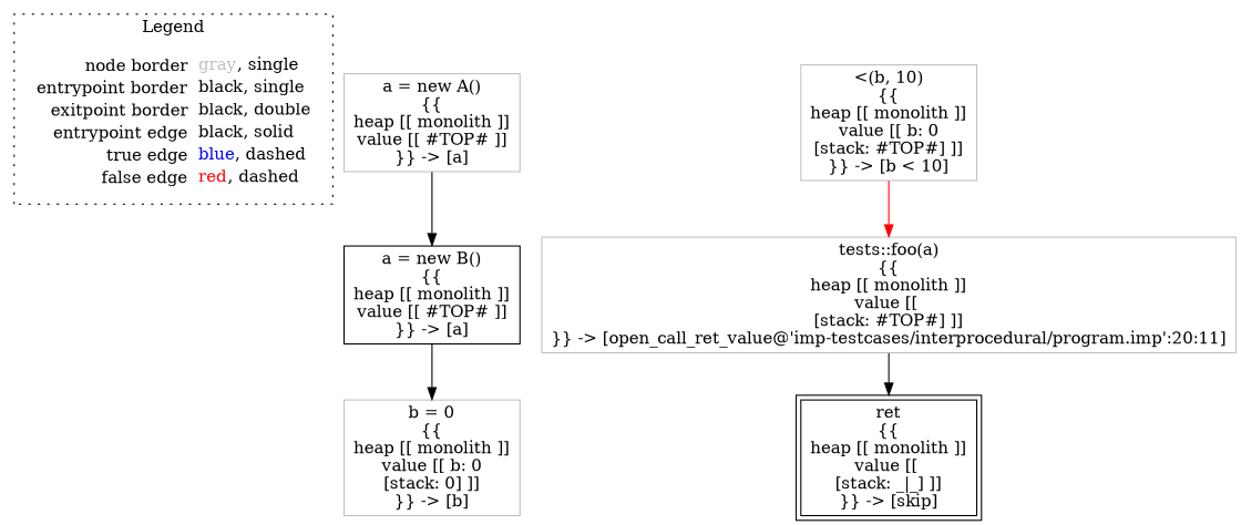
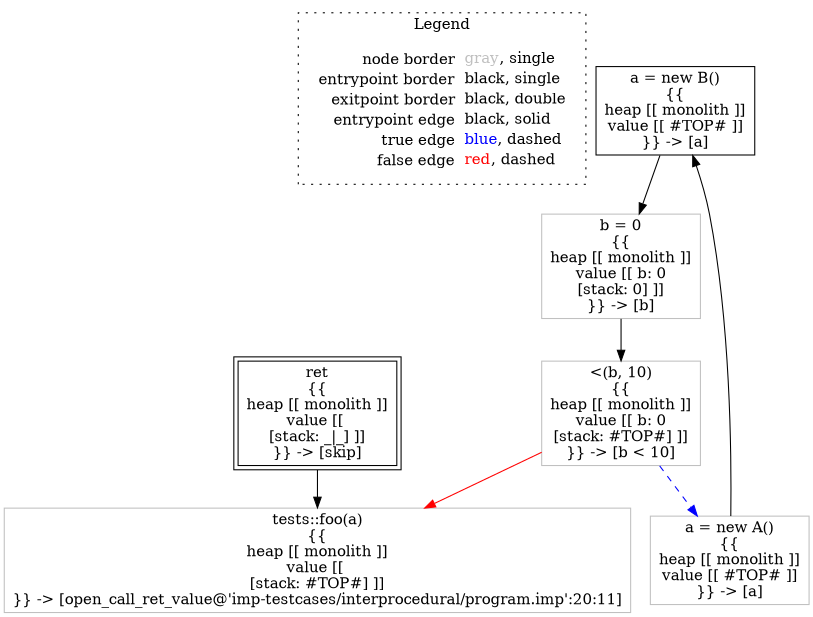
  digraph {
    node [shape=rect color=gray]
    edge [color=black]
    n1 [label=<<table border="0" cellpadding="2" cellspacing="0" cellborder="0"><tr><td align="right">node border&nbsp;</td><td align="left"><font color="gray">gray</font>, single</td></tr><tr><td align="right">entrypoint border&nbsp;</td><td align="left"><font color="black">black</font>, single</td></tr><tr><td align="right">exitpoint border&nbsp;</td><td align="left"><font color="black">black</font>, double</td></tr><tr><td align="right">entrypoint edge&nbsp;</td><td align="left"><font color="black">black</font>, solid</td></tr><tr><td align="right">true edge&nbsp;</td><td align="left"><font color="blue">blue</font>, dashed</td></tr><tr><td align="right">false edge&nbsp;</td><td align="left"><font color="red">red</font>, dashed</td></tr></table>> shape=plaintext color=""]
    n2 [color=black label=<a = new B()<BR/>{{<BR/>heap [[ monolith ]]<BR/>value [[ #TOP# ]]<BR/>}} -&gt; [a]>]
    n3 [label=<b = 0<BR/>{{<BR/>heap [[ monolith ]]<BR/>value [[ b: 0<BR/>[stack: 0] ]]<BR/>}} -&gt; [b]>]
    n4 [label=<&lt;(b, 10)<BR/>{{<BR/>heap [[ monolith ]]<BR/>value [[ b: 0<BR/>[stack: #TOP#] ]]<BR/>}} -&gt; [b &lt; 10]>]
    n5 [label=<tests::foo(a)<BR/>{{<BR/>heap [[ monolith ]]<BR/>value [[ <BR/>[stack: #TOP#] ]]<BR/>}} -&gt; [open_call_ret_value@'imp-testcases/interprocedural/program.imp':20:11]>]
    n6 [label=<a = new A()<BR/>{{<BR/>heap [[ monolith ]]<BR/>value [[ #TOP# ]]<BR/>}} -&gt; [a]>]
    n7 [color=black label=<ret<BR/>{{<BR/>heap [[ monolith ]]<BR/>value [[ <BR/>[stack: _|_] ]]<BR/>}} -&gt; [skip]> peripheries=2]
    subgraph cluster_1 {
      label=Legend
      style=dotted
      n1
    }
    n2 -> n3
+   n3 -> n4
    n4 -> n5 [color=red style=solid]
-   n5 -> n7
+   n4 -> n6 [color=blue style=dashed]
+   n7 -> n5
    n6 -> n2
  }
